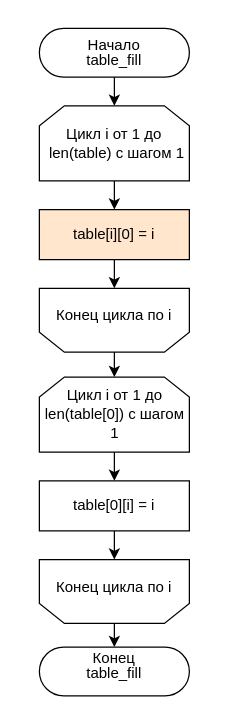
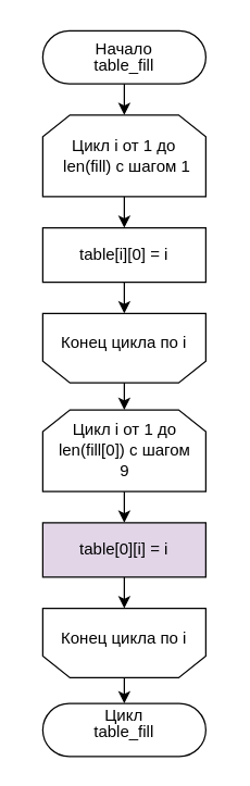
  <mxCell id="0" />
  <mxCell id="1" parent="0" />
  <mxCell id="2" value="" style="shape=loopLimit;whiteSpace=wrap;html=1;" parent="1" vertex="1"><mxGeometry x="31" y="84" width="120" height="60" as="geometry" /></mxCell>
  <mxCell id="3" value="" style="rounded=1;whiteSpace=wrap;html=1;arcSize=50;" parent="1" vertex="1"><mxGeometry x="31" y="22" width="120" height="39" as="geometry" /></mxCell>
- <mxCell id="4" value="table[i][0] = i" style="rounded=0;whiteSpace=wrap;html=1;fillColor=#ffe6cc;" parent="1" vertex="1"><mxGeometry x="31" y="167" width="120" height="40" as="geometry" /></mxCell>
+ <mxCell id="4" value="table[i][0] = i" style="rounded=0;whiteSpace=wrap;html=1;" parent="1" vertex="1"><mxGeometry x="31" y="167" width="120" height="40" as="geometry" /></mxCell>
  <mxCell id="5" value="" style="shape=loopLimit;verticalAlign=middle;rounded=0;rotation=-180;editable=1;movable=1;resizable=1;rotatable=1;deletable=1;connectable=1;horizontal=1;whiteSpace=wrap;html=1;" parent="1" vertex="1"><mxGeometry x="31" y="230" width="120" height="51" as="geometry" /></mxCell>
  <mxCell id="6" value="Конец цикла по i" style="text;html=1;strokeColor=none;fillColor=none;align=center;verticalAlign=middle;whiteSpace=wrap;rounded=0;" parent="1" vertex="1"><mxGeometry x="31" y="237" width="120" height="30" as="geometry" /></mxCell>
  <mxCell id="7" value="" style="shape=loopLimit;whiteSpace=wrap;html=1;" parent="1" vertex="1"><mxGeometry x="31" y="301" width="120" height="60" as="geometry" /></mxCell>
- <mxCell id="8" value="table[0][i] = i" style="rounded=0;whiteSpace=wrap;html=1;" parent="1" vertex="1"><mxGeometry x="31" y="384" width="120" height="40" as="geometry" /></mxCell>
+ <mxCell id="8" value="table[0][i] = i" style="rounded=0;whiteSpace=wrap;html=1;fillColor=#e1d5e7;" parent="1" vertex="1"><mxGeometry x="31" y="384" width="120" height="40" as="geometry" /></mxCell>
  <mxCell id="9" value="" style="shape=loopLimit;verticalAlign=middle;rounded=0;rotation=-180;editable=1;movable=1;resizable=1;rotatable=1;deletable=1;connectable=1;horizontal=1;whiteSpace=wrap;html=1;" parent="1" vertex="1"><mxGeometry x="31" y="447" width="120" height="51" as="geometry" /></mxCell>
  <mxCell id="10" value="Конец цикла по i" style="text;html=1;strokeColor=none;fillColor=none;align=center;verticalAlign=middle;whiteSpace=wrap;rounded=0;" parent="1" vertex="1"><mxGeometry x="31" y="454" width="120" height="30" as="geometry" /></mxCell>
  <mxCell id="11" value="" style="rounded=1;whiteSpace=wrap;html=1;arcSize=50;" parent="1" vertex="1"><mxGeometry x="31" y="517" width="120" height="39" as="geometry" /></mxCell>
  <mxCell id="12" value="" style="endArrow=classic;html=1;rounded=0;exitX=0.5;exitY=1;exitDx=0;exitDy=0;entryX=0.5;entryY=0;entryDx=0;entryDy=0;" parent="1" source="3" target="2" edge="1"><mxGeometry width="50" height="50" relative="1" as="geometry"><mxPoint x="12" y="290" as="sourcePoint" /><mxPoint x="62" y="240" as="targetPoint" /></mxGeometry></mxCell>
  <mxCell id="13" value="" style="endArrow=classic;html=1;rounded=0;exitX=0.5;exitY=1;exitDx=0;exitDy=0;entryX=0.5;entryY=0;entryDx=0;entryDy=0;" parent="1" source="2" target="4" edge="1"><mxGeometry width="50" height="50" relative="1" as="geometry"><mxPoint x="12" y="290" as="sourcePoint" /><mxPoint x="62" y="240" as="targetPoint" /></mxGeometry></mxCell>
  <mxCell id="14" value="" style="endArrow=classic;html=1;rounded=0;exitX=0.5;exitY=1;exitDx=0;exitDy=0;entryX=0.5;entryY=1;entryDx=0;entryDy=0;" parent="1" source="4" target="5" edge="1"><mxGeometry width="50" height="50" relative="1" as="geometry"><mxPoint x="12" y="290" as="sourcePoint" /><mxPoint x="62" y="240" as="targetPoint" /></mxGeometry></mxCell>
  <mxCell id="15" value="" style="endArrow=classic;html=1;rounded=0;exitX=0.5;exitY=0;exitDx=0;exitDy=0;entryX=0.5;entryY=0;entryDx=0;entryDy=0;" parent="1" source="5" target="7" edge="1"><mxGeometry width="50" height="50" relative="1" as="geometry"><mxPoint x="12" y="290" as="sourcePoint" /><mxPoint x="62" y="240" as="targetPoint" /></mxGeometry></mxCell>
  <mxCell id="16" value="" style="endArrow=classic;html=1;rounded=0;exitX=0.5;exitY=1;exitDx=0;exitDy=0;entryX=0.5;entryY=0;entryDx=0;entryDy=0;" parent="1" source="7" target="8" edge="1"><mxGeometry width="50" height="50" relative="1" as="geometry"><mxPoint x="12" y="290" as="sourcePoint" /><mxPoint x="62" y="240" as="targetPoint" /></mxGeometry></mxCell>
  <mxCell id="17" value="" style="endArrow=classic;html=1;rounded=0;exitX=0.5;exitY=1;exitDx=0;exitDy=0;entryX=0.5;entryY=1;entryDx=0;entryDy=0;" parent="1" source="8" target="9" edge="1"><mxGeometry width="50" height="50" relative="1" as="geometry"><mxPoint x="12" y="290" as="sourcePoint" /><mxPoint x="62" y="240" as="targetPoint" /></mxGeometry></mxCell>
  <mxCell id="18" value="" style="endArrow=classic;html=1;rounded=0;exitX=0.5;exitY=0;exitDx=0;exitDy=0;entryX=0.5;entryY=0;entryDx=0;entryDy=0;" parent="1" source="9" target="11" edge="1"><mxGeometry width="50" height="50" relative="1" as="geometry"><mxPoint x="12" y="290" as="sourcePoint" /><mxPoint x="62" y="240" as="targetPoint" /></mxGeometry></mxCell>
  <mxCell id="19" value="Начало" style="text;html=1;strokeColor=none;fillColor=none;align=center;verticalAlign=middle;whiteSpace=wrap;rounded=0;" vertex="1" parent="1"><mxGeometry x="61" y="20.5" width="60" height="30" as="geometry" /></mxCell>
  <mxCell id="20" value="table_fill" style="text;html=1;strokeColor=none;fillColor=none;align=center;verticalAlign=middle;whiteSpace=wrap;rounded=0;" vertex="1" parent="1"><mxGeometry x="61" y="32.5" width="60" height="30" as="geometry" /></mxCell>
  <mxCell id="21" value="Цикл i от 1 до" style="text;html=1;strokeColor=none;fillColor=none;align=center;verticalAlign=middle;whiteSpace=wrap;rounded=0;" vertex="1" parent="1"><mxGeometry x="20" y="91.5" width="142" height="30" as="geometry" /></mxCell>
- <mxCell id="22" value="&amp;nbsp;len(table) с шагом 1" style="text;html=1;strokeColor=none;fillColor=none;align=center;verticalAlign=middle;whiteSpace=wrap;rounded=0;" vertex="1" parent="1"><mxGeometry x="24.5" y="106.5" width="133" height="30" as="geometry" /></mxCell>
- <mxCell id="23" value="Конец" style="text;html=1;strokeColor=none;fillColor=none;align=center;verticalAlign=middle;whiteSpace=wrap;rounded=0;" vertex="1" parent="1"><mxGeometry x="61" y="511" width="60" height="30" as="geometry" /></mxCell>
+ <mxCell id="22" value="&amp;nbsp;len(fill) с шагом 1" style="text;html=1;strokeColor=none;fillColor=none;align=center;verticalAlign=middle;whiteSpace=wrap;rounded=0;" vertex="1" parent="1"><mxGeometry x="24.5" y="106.5" width="133" height="30" as="geometry" /></mxCell>
+ <mxCell id="23" value="Цикл" style="text;html=1;strokeColor=none;fillColor=none;align=center;verticalAlign=middle;whiteSpace=wrap;rounded=0;" vertex="1" parent="1"><mxGeometry x="61" y="511" width="60" height="30" as="geometry" /></mxCell>
  <mxCell id="24" value="table_fill" style="text;html=1;strokeColor=none;fillColor=none;align=center;verticalAlign=middle;whiteSpace=wrap;rounded=0;" vertex="1" parent="1"><mxGeometry x="61" y="523" width="60" height="30" as="geometry" /></mxCell>
  <mxCell id="25" value="Цикл i от 1 до" style="text;html=1;strokeColor=none;fillColor=none;align=center;verticalAlign=middle;whiteSpace=wrap;rounded=0;" vertex="1" parent="1"><mxGeometry x="21.5" y="301" width="139" height="30" as="geometry" /></mxCell>
- <mxCell id="26" value="len(table[0]) с шагом" style="text;html=1;strokeColor=none;fillColor=none;align=center;verticalAlign=middle;whiteSpace=wrap;rounded=0;" vertex="1" parent="1"><mxGeometry x="21.5" y="316" width="139" height="30" as="geometry" /></mxCell>
- <mxCell id="27" value="1" style="text;html=1;strokeColor=none;fillColor=none;align=center;verticalAlign=middle;whiteSpace=wrap;rounded=0;" vertex="1" parent="1"><mxGeometry x="21.5" y="331" width="139" height="30" as="geometry" /></mxCell>
+ <mxCell id="26" value="len(fill[0]) с шагом" style="text;html=1;strokeColor=none;fillColor=none;align=center;verticalAlign=middle;whiteSpace=wrap;rounded=0;" vertex="1" parent="1"><mxGeometry x="21.5" y="316" width="139" height="30" as="geometry" /></mxCell>
+ <mxCell id="27" value="9" style="text;html=1;strokeColor=none;fillColor=none;align=center;verticalAlign=middle;whiteSpace=wrap;rounded=0;" vertex="1" parent="1"><mxGeometry x="21.5" y="331" width="139" height="30" as="geometry" /></mxCell>
